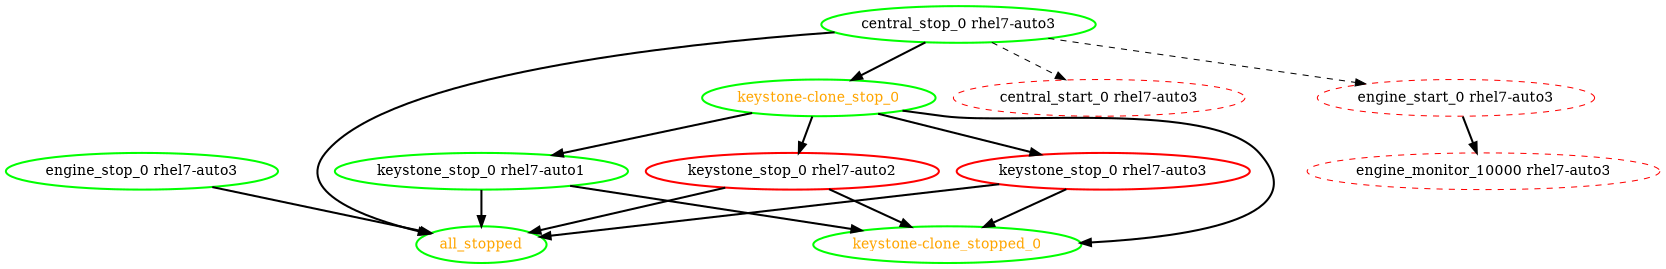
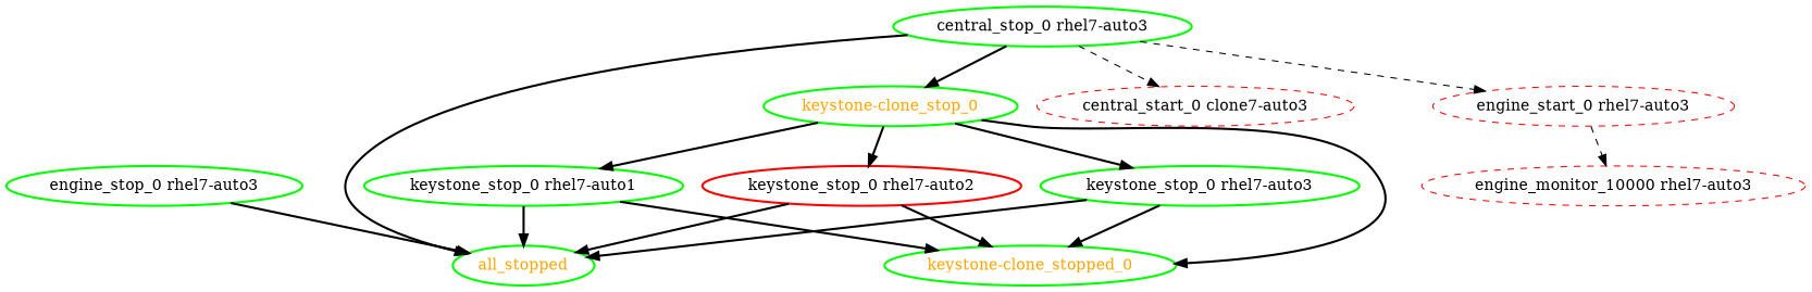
  digraph {
    node [color=green fontcolor=black style=bold]
    edge [style=bold]
    all_stopped [fontcolor=orange]
-   "central_start_0 rhel7-auto3" [color=red style=dashed]
+   "central_start_0 rhel7-auto3" [color=red style=dashed label="central_start_0 clone7-auto3"]
    "central_stop_0 rhel7-auto3"
    "keystone-clone_stop_0" [fontcolor=orange]
    "engine_start_0 rhel7-auto3" [color=red style=dashed]
    "keystone-clone_stopped_0" [fontcolor=orange]
    "keystone_stop_0 rhel7-auto1"
    "keystone_stop_0 rhel7-auto2" [color=red]
-   "keystone_stop_0 rhel7-auto3" [color=red]
+   "keystone_stop_0 rhel7-auto3"
    "engine_monitor_10000 rhel7-auto3" [color=red style=dashed]
    "engine_stop_0 rhel7-auto3"
    "central_stop_0 rhel7-auto3" -> all_stopped
    "central_stop_0 rhel7-auto3" -> "central_start_0 rhel7-auto3" [style=dashed]
    "central_stop_0 rhel7-auto3" -> "keystone-clone_stop_0"
    "central_stop_0 rhel7-auto3" -> "engine_start_0 rhel7-auto3" [style=dashed]
    "keystone-clone_stop_0" -> "keystone-clone_stopped_0"
    "keystone-clone_stop_0" -> "keystone_stop_0 rhel7-auto1"
    "keystone-clone_stop_0" -> "keystone_stop_0 rhel7-auto2"
    "keystone-clone_stop_0" -> "keystone_stop_0 rhel7-auto3"
-   "engine_start_0 rhel7-auto3" -> "engine_monitor_10000 rhel7-auto3"
+   "engine_start_0 rhel7-auto3" -> "engine_monitor_10000 rhel7-auto3" [style=dashed]
    "keystone_stop_0 rhel7-auto1" -> all_stopped
    "keystone_stop_0 rhel7-auto1" -> "keystone-clone_stopped_0"
    "keystone_stop_0 rhel7-auto2" -> all_stopped
    "keystone_stop_0 rhel7-auto2" -> "keystone-clone_stopped_0"
    "keystone_stop_0 rhel7-auto3" -> all_stopped
    "keystone_stop_0 rhel7-auto3" -> "keystone-clone_stopped_0"
    "engine_stop_0 rhel7-auto3" -> all_stopped
  }
